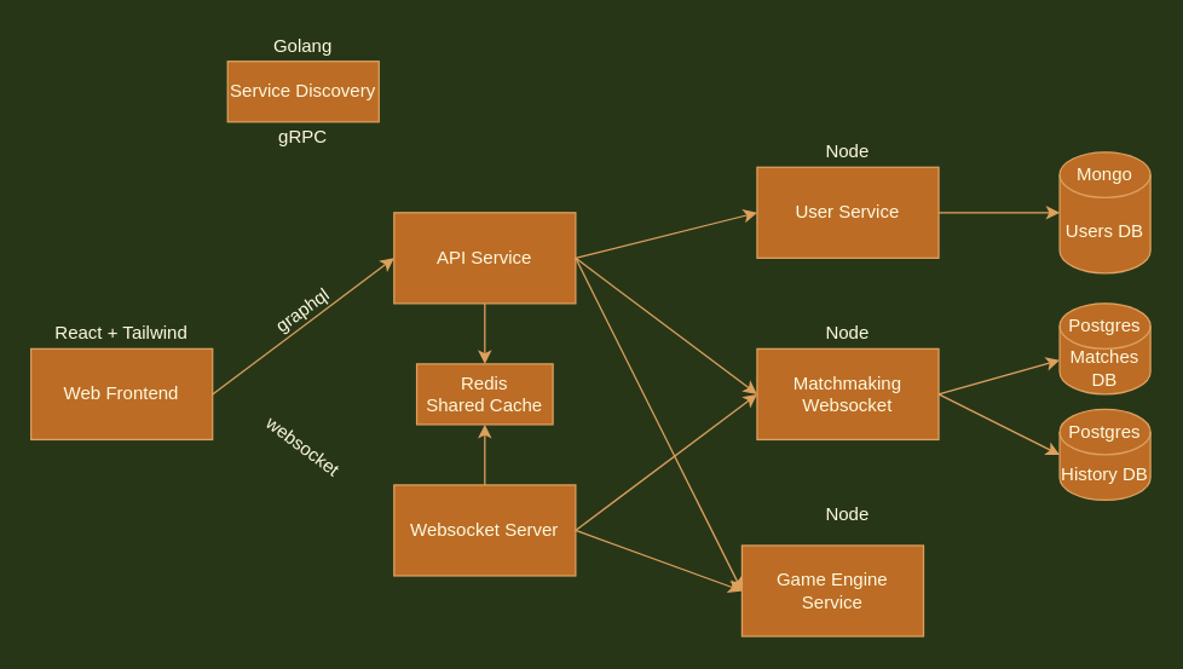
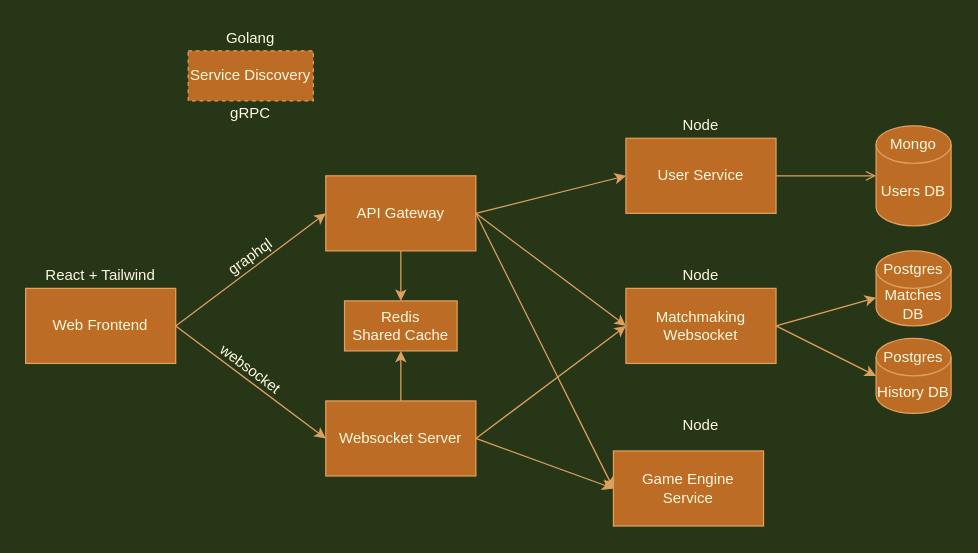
  <mxCell id="0" />
  <mxCell id="1" parent="0" />
  <mxCell id="2" value="Web Frontend" style="rounded=0;whiteSpace=wrap;html=1;fillColor=#BC6C25;strokeColor=#DDA15E;fontColor=#FEFAE0;" vertex="1" parent="1"><mxGeometry x="20" y="230" width="120" height="60" as="geometry" /></mxCell>
  <mxCell id="3" style="edgeStyle=orthogonalEdgeStyle;rounded=0;orthogonalLoop=1;jettySize=auto;html=1;exitX=0.5;exitY=1;exitDx=0;exitDy=0;entryX=0.5;entryY=0;entryDx=0;entryDy=0;strokeColor=#DDA15E;fontColor=#FEFAE0;labelBackgroundColor=#283618;" edge="1" parent="1" source="4" target="7"><mxGeometry relative="1" as="geometry" /></mxCell>
- <mxCell id="4" value="API Service" style="rounded=0;whiteSpace=wrap;html=1;fillColor=#BC6C25;strokeColor=#DDA15E;fontColor=#FEFAE0;" vertex="1" parent="1"><mxGeometry x="260" y="140" width="120" height="60" as="geometry" /></mxCell>
+ <mxCell id="4" value="API Gateway" style="rounded=0;whiteSpace=wrap;html=1;fillColor=#BC6C25;strokeColor=#DDA15E;fontColor=#FEFAE0;" vertex="1" parent="1"><mxGeometry x="260" y="140" width="120" height="60" as="geometry" /></mxCell>
  <mxCell id="5" style="edgeStyle=orthogonalEdgeStyle;rounded=0;orthogonalLoop=1;jettySize=auto;html=1;exitX=0.5;exitY=0;exitDx=0;exitDy=0;entryX=0.5;entryY=1;entryDx=0;entryDy=0;strokeColor=#DDA15E;fontColor=#FEFAE0;labelBackgroundColor=#283618;" edge="1" parent="1" source="6" target="7"><mxGeometry relative="1" as="geometry" /></mxCell>
  <mxCell id="6" value="Websocket Server" style="rounded=0;whiteSpace=wrap;html=1;fillColor=#BC6C25;strokeColor=#DDA15E;fontColor=#FEFAE0;" vertex="1" parent="1"><mxGeometry x="260" y="320" width="120" height="60" as="geometry" /></mxCell>
  <mxCell id="7" value="Redis&lt;br&gt;Shared Cache" style="rounded=0;whiteSpace=wrap;html=1;fillColor=#BC6C25;strokeColor=#DDA15E;fontColor=#FEFAE0;" vertex="1" parent="1"><mxGeometry x="275" y="240" width="90" height="40" as="geometry" /></mxCell>
  <mxCell id="8" value="" style="endArrow=classic;html=1;rounded=0;entryX=0;entryY=0.5;entryDx=0;entryDy=0;strokeColor=#DDA15E;fontColor=#FEFAE0;labelBackgroundColor=#283618;" edge="1" parent="1" target="4"><mxGeometry width="50" height="50" relative="1" as="geometry"><mxPoint x="140" y="260" as="sourcePoint" /><mxPoint x="190" y="210" as="targetPoint" /></mxGeometry></mxCell>
- <mxCell id="10" style="edgeStyle=orthogonalEdgeStyle;rounded=0;orthogonalLoop=1;jettySize=auto;html=1;exitX=1;exitY=0.5;exitDx=0;exitDy=0;entryX=0;entryY=0.5;entryDx=0;entryDy=0;entryPerimeter=0;strokeColor=#DDA15E;fontColor=#FEFAE0;labelBackgroundColor=#283618;" edge="1" parent="1" source="11" target="28"><mxGeometry relative="1" as="geometry" /></mxCell>
+ <mxCell id="9" value="" style="endArrow=classic;html=1;rounded=0;entryX=0;entryY=0.5;entryDx=0;entryDy=0;exitX=1;exitY=0.5;exitDx=0;exitDy=0;strokeColor=#DDA15E;fontColor=#FEFAE0;labelBackgroundColor=#283618;" edge="1" parent="1" source="2" target="6"><mxGeometry width="50" height="50" relative="1" as="geometry"><mxPoint x="150" y="270" as="sourcePoint" /><mxPoint x="230" y="180" as="targetPoint" /></mxGeometry></mxCell>
+ <mxCell id="10" style="edgeStyle=orthogonalEdgeStyle;rounded=0;orthogonalLoop=1;jettySize=auto;html=1;exitX=1;exitY=0.5;exitDx=0;exitDy=0;entryX=0;entryY=0.5;entryDx=0;entryDy=0;entryPerimeter=0;strokeColor=#DDA15E;fontColor=#FEFAE0;labelBackgroundColor=#283618;endArrow=open;" edge="1" parent="1" source="11" target="28"><mxGeometry relative="1" as="geometry" /></mxCell>
  <mxCell id="11" value="User Service" style="rounded=0;whiteSpace=wrap;html=1;fillColor=#BC6C25;strokeColor=#DDA15E;fontColor=#FEFAE0;" vertex="1" parent="1"><mxGeometry x="500" y="110" width="120" height="60" as="geometry" /></mxCell>
  <mxCell id="12" value="Matchmaking&lt;br&gt;Websocket" style="rounded=0;whiteSpace=wrap;html=1;fillColor=#BC6C25;strokeColor=#DDA15E;fontColor=#FEFAE0;" vertex="1" parent="1"><mxGeometry x="500" y="230" width="120" height="60" as="geometry" /></mxCell>
  <mxCell id="13" value="Game Engine&lt;br&gt;Service" style="rounded=0;whiteSpace=wrap;html=1;fillColor=#BC6C25;strokeColor=#DDA15E;fontColor=#FEFAE0;" vertex="1" parent="1"><mxGeometry x="490" y="360" width="120" height="60" as="geometry" /></mxCell>
  <mxCell id="14" value="" style="endArrow=classic;html=1;rounded=0;exitX=1;exitY=0.5;exitDx=0;exitDy=0;entryX=0;entryY=0.5;entryDx=0;entryDy=0;strokeColor=#DDA15E;fontColor=#FEFAE0;labelBackgroundColor=#283618;" edge="1" parent="1" source="4" target="11"><mxGeometry width="50" height="50" relative="1" as="geometry"><mxPoint x="340" y="740" as="sourcePoint" /><mxPoint x="390" y="690" as="targetPoint" /></mxGeometry></mxCell>
  <mxCell id="15" value="" style="endArrow=classic;html=1;rounded=0;exitX=1;exitY=0.5;exitDx=0;exitDy=0;entryX=0;entryY=0.5;entryDx=0;entryDy=0;strokeColor=#DDA15E;fontColor=#FEFAE0;labelBackgroundColor=#283618;" edge="1" parent="1" source="4" target="12"><mxGeometry width="50" height="50" relative="1" as="geometry"><mxPoint x="350" y="180" as="sourcePoint" /><mxPoint x="430" y="160" as="targetPoint" /></mxGeometry></mxCell>
  <mxCell id="16" value="" style="endArrow=classic;html=1;rounded=0;exitX=1;exitY=0.5;exitDx=0;exitDy=0;entryX=0;entryY=0.5;entryDx=0;entryDy=0;strokeColor=#DDA15E;fontColor=#FEFAE0;labelBackgroundColor=#283618;" edge="1" parent="1" source="4" target="13"><mxGeometry width="50" height="50" relative="1" as="geometry"><mxPoint x="350" y="180" as="sourcePoint" /><mxPoint x="430" y="270" as="targetPoint" /></mxGeometry></mxCell>
  <mxCell id="17" value="" style="endArrow=classic;html=1;rounded=0;exitX=1;exitY=0.5;exitDx=0;exitDy=0;entryX=0;entryY=0.5;entryDx=0;entryDy=0;strokeColor=#DDA15E;fontColor=#FEFAE0;labelBackgroundColor=#283618;" edge="1" parent="1" source="6" target="12"><mxGeometry width="50" height="50" relative="1" as="geometry"><mxPoint x="340" y="740" as="sourcePoint" /><mxPoint x="390" y="690" as="targetPoint" /></mxGeometry></mxCell>
  <mxCell id="18" value="" style="endArrow=classic;html=1;rounded=0;exitX=1;exitY=0.5;exitDx=0;exitDy=0;entryX=0;entryY=0.5;entryDx=0;entryDy=0;strokeColor=#DDA15E;fontColor=#FEFAE0;labelBackgroundColor=#283618;" edge="1" parent="1" source="6" target="13"><mxGeometry width="50" height="50" relative="1" as="geometry"><mxPoint x="340" y="740" as="sourcePoint" /><mxPoint x="390" y="690" as="targetPoint" /></mxGeometry></mxCell>
- <mxCell id="19" value="Service Discovery" style="rounded=0;whiteSpace=wrap;html=1;fillColor=#BC6C25;strokeColor=#DDA15E;fontColor=#FEFAE0;" vertex="1" parent="1"><mxGeometry x="150" y="40" width="100" height="40" as="geometry" /></mxCell>
+ <mxCell id="19" value="Service Discovery" style="rounded=0;whiteSpace=wrap;html=1;fillColor=#BC6C25;strokeColor=#DDA15E;fontColor=#FEFAE0;dashed=1;" vertex="1" parent="1"><mxGeometry x="150" y="40" width="100" height="40" as="geometry" /></mxCell>
  <mxCell id="20" value="React + Tailwind" style="text;html=1;strokeColor=none;fillColor=none;align=center;verticalAlign=middle;whiteSpace=wrap;rounded=0;fontColor=#FEFAE0;" vertex="1" parent="1"><mxGeometry x="30" y="210" width="100" height="20" as="geometry" /></mxCell>
  <mxCell id="21" value="graphql" style="text;html=1;strokeColor=none;fillColor=none;align=center;verticalAlign=middle;whiteSpace=wrap;rounded=0;rotation=-36;fontColor=#FEFAE0;" vertex="1" parent="1"><mxGeometry x="170" y="190" width="60" height="30" as="geometry" /></mxCell>
  <mxCell id="22" value="websocket" style="text;html=1;strokeColor=none;fillColor=none;align=center;verticalAlign=middle;whiteSpace=wrap;rounded=0;rotation=37;fontColor=#FEFAE0;" vertex="1" parent="1"><mxGeometry x="170" y="280" width="60" height="30" as="geometry" /></mxCell>
  <mxCell id="23" value="gRPC" style="text;html=1;strokeColor=none;fillColor=none;align=center;verticalAlign=middle;whiteSpace=wrap;rounded=0;fontColor=#FEFAE0;" vertex="1" parent="1"><mxGeometry x="170" y="80" width="60" height="20" as="geometry" /></mxCell>
  <mxCell id="24" value="Golang" style="text;html=1;strokeColor=none;fillColor=none;align=center;verticalAlign=middle;whiteSpace=wrap;rounded=0;fontColor=#FEFAE0;" vertex="1" parent="1"><mxGeometry x="170" y="20" width="60" height="20" as="geometry" /></mxCell>
  <mxCell id="25" value="Node" style="text;html=1;strokeColor=none;fillColor=none;align=center;verticalAlign=middle;whiteSpace=wrap;rounded=0;fontColor=#FEFAE0;" vertex="1" parent="1"><mxGeometry x="530" y="90" width="60" height="20" as="geometry" /></mxCell>
  <mxCell id="26" value="Node" style="text;html=1;strokeColor=none;fillColor=none;align=center;verticalAlign=middle;whiteSpace=wrap;rounded=0;fontColor=#FEFAE0;" vertex="1" parent="1"><mxGeometry x="530" y="210" width="60" height="20" as="geometry" /></mxCell>
  <mxCell id="27" value="Node" style="text;html=1;strokeColor=none;fillColor=none;align=center;verticalAlign=middle;whiteSpace=wrap;rounded=0;fontColor=#FEFAE0;" vertex="1" parent="1"><mxGeometry x="530" y="330" width="60" height="20" as="geometry" /></mxCell>
  <mxCell id="28" value="Users DB" style="shape=cylinder3;whiteSpace=wrap;html=1;boundedLbl=1;backgroundOutline=1;size=15;fillColor=#BC6C25;strokeColor=#DDA15E;fontColor=#FEFAE0;" vertex="1" parent="1"><mxGeometry x="700" y="100" width="60" height="80" as="geometry" /></mxCell>
  <mxCell id="29" value="Mongo" style="text;html=1;strokeColor=none;fillColor=none;align=center;verticalAlign=middle;whiteSpace=wrap;rounded=0;fontColor=#FEFAE0;" vertex="1" parent="1"><mxGeometry x="700" y="100" width="60" height="30" as="geometry" /></mxCell>
  <mxCell id="30" value="History DB" style="shape=cylinder3;whiteSpace=wrap;html=1;boundedLbl=1;backgroundOutline=1;size=15;fillColor=#BC6C25;strokeColor=#DDA15E;fontColor=#FEFAE0;" vertex="1" parent="1"><mxGeometry x="700" y="270" width="60" height="60" as="geometry" /></mxCell>
  <mxCell id="31" value="Matches DB" style="shape=cylinder3;whiteSpace=wrap;html=1;boundedLbl=1;backgroundOutline=1;size=15;fillColor=#BC6C25;strokeColor=#DDA15E;fontColor=#FEFAE0;" vertex="1" parent="1"><mxGeometry x="700" y="200" width="60" height="60" as="geometry" /></mxCell>
  <mxCell id="32" value="" style="endArrow=classic;html=1;rounded=0;entryX=0;entryY=0;entryDx=0;entryDy=37.5;entryPerimeter=0;strokeColor=#DDA15E;fontColor=#FEFAE0;labelBackgroundColor=#283618;" edge="1" parent="1" target="31"><mxGeometry width="50" height="50" relative="1" as="geometry"><mxPoint x="620" y="260" as="sourcePoint" /><mxPoint x="670" y="210" as="targetPoint" /></mxGeometry></mxCell>
  <mxCell id="33" value="" style="endArrow=classic;html=1;rounded=0;entryX=0;entryY=0.5;entryDx=0;entryDy=0;entryPerimeter=0;exitX=1;exitY=0.5;exitDx=0;exitDy=0;strokeColor=#DDA15E;fontColor=#FEFAE0;labelBackgroundColor=#283618;" edge="1" parent="1" source="12" target="30"><mxGeometry width="50" height="50" relative="1" as="geometry"><mxPoint x="630" y="270" as="sourcePoint" /><mxPoint x="710" y="247.5" as="targetPoint" /></mxGeometry></mxCell>
  <mxCell id="34" value="Postgres" style="text;html=1;strokeColor=none;fillColor=none;align=center;verticalAlign=middle;whiteSpace=wrap;rounded=0;fontColor=#FEFAE0;" vertex="1" parent="1"><mxGeometry x="700" y="200" width="60" height="30" as="geometry" /></mxCell>
  <mxCell id="35" value="Postgres" style="text;html=1;strokeColor=none;fillColor=none;align=center;verticalAlign=middle;whiteSpace=wrap;rounded=0;fontColor=#FEFAE0;" vertex="1" parent="1"><mxGeometry x="700" y="270" width="60" height="30" as="geometry" /></mxCell>
